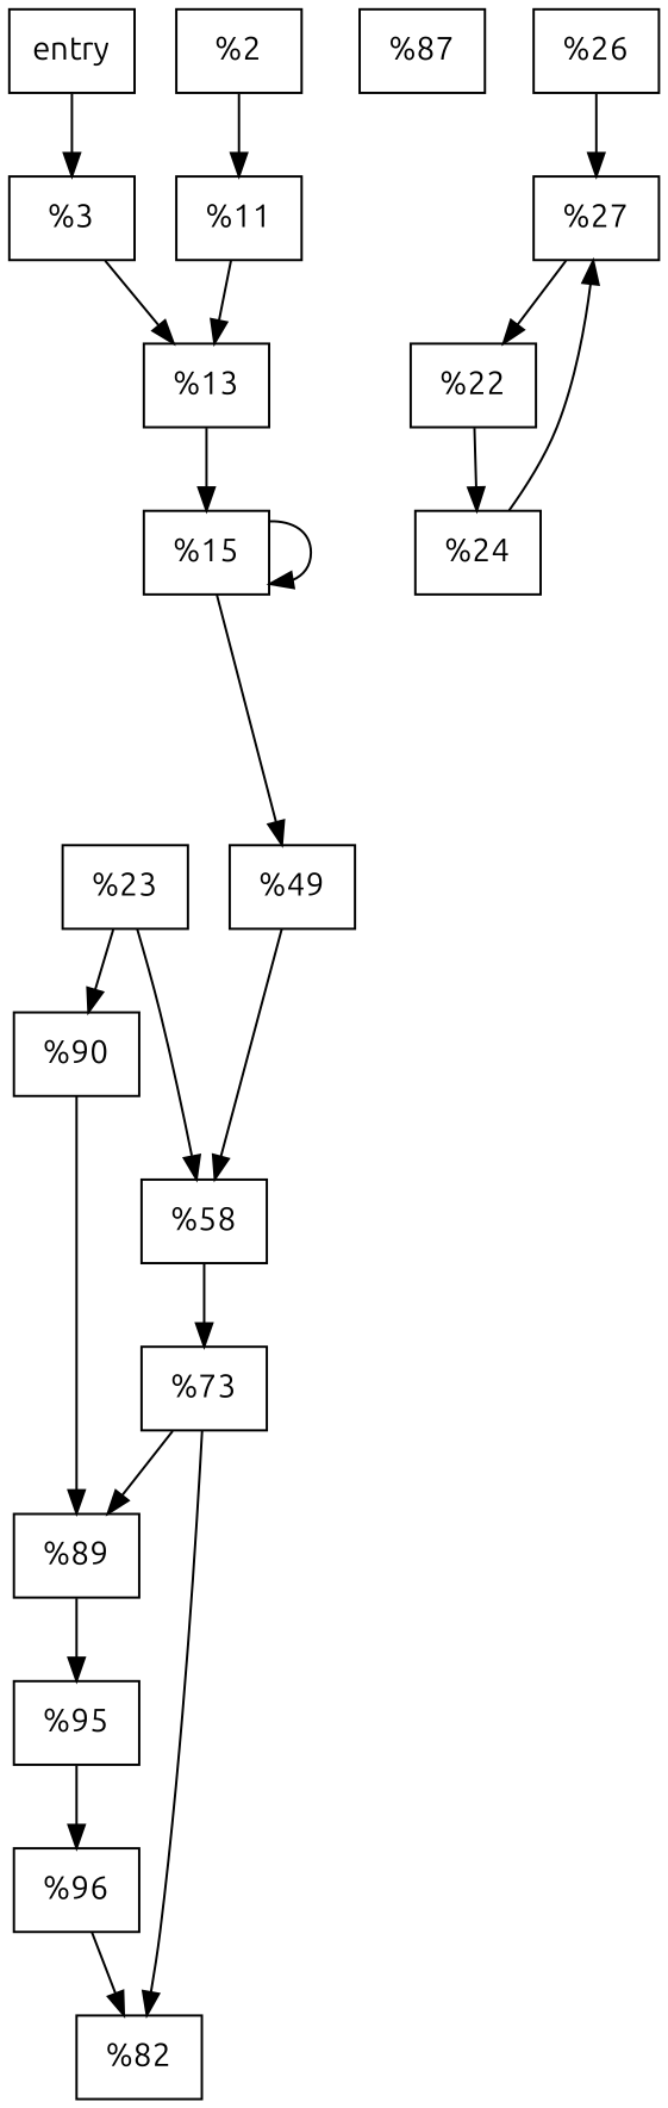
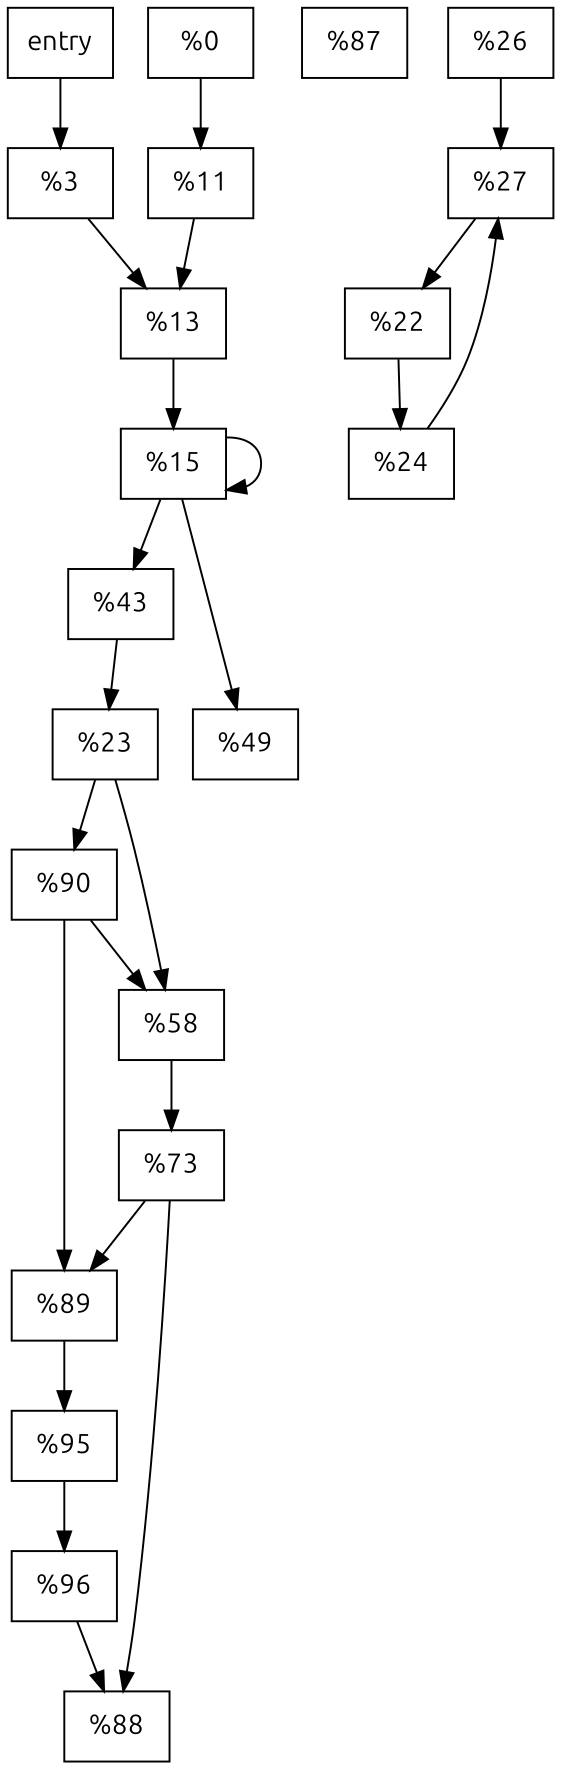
  digraph {
    fontname=Ubuntu
    node [fontname=Ubuntu shape=box]
    edge [fontname=Ubuntu]
    n1 [label=entry]
    n2 [label="%3"]
    n3 [label="%13"]
-   n4 [label="%2"]
+   n4 [label="%0"]
    n5 [label="%11"]
    n6 [label="%15"]
+   n7 [label="%43"]
    n8 [label="%49"]
    n9 [label="%23"]
    n10 [label="%58"]
    n11 [label="%90"]
    n12 [label="%73"]
    n13 [label="%89"]
-   n14 [label="%82"]
+   n14 [label="%88"]
    n15 [label="%95"]
    n16 [label="%87"]
    n17 [label="%96"]
    n18 [label="%26"]
    n19 [label="%27"]
    n20 [label="%22"]
    n21 [label="%24"]
    n1 -> n2
    n2 -> n3
    n3 -> n6
    n4 -> n5
    n5 -> n3
    n6 -> n6
+   n6 -> n7
    n6 -> n8
-   n8 -> n10
+   n7 -> n9
+   n11 -> n10
    n9 -> n10
    n9 -> n11
    n10 -> n12
    n11 -> n13
    n12 -> n13
    n12 -> n14
    n13 -> n15
    n15 -> n17
    n17 -> n14
    n18 -> n19
    n19 -> n20
    n20 -> n21
    n21 -> n19
  }
